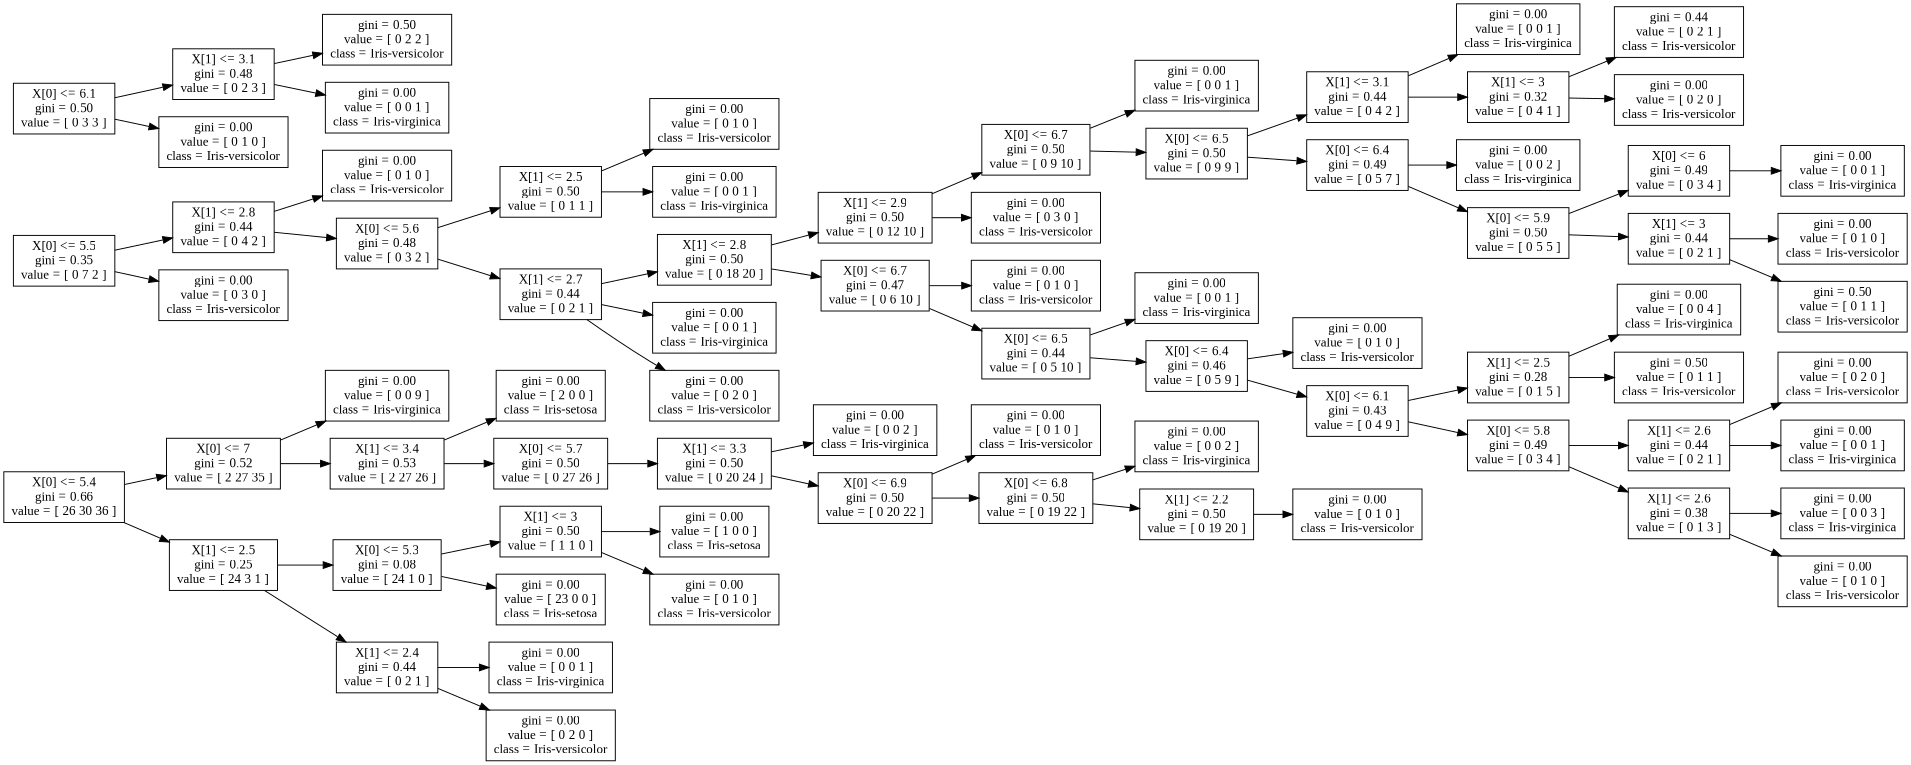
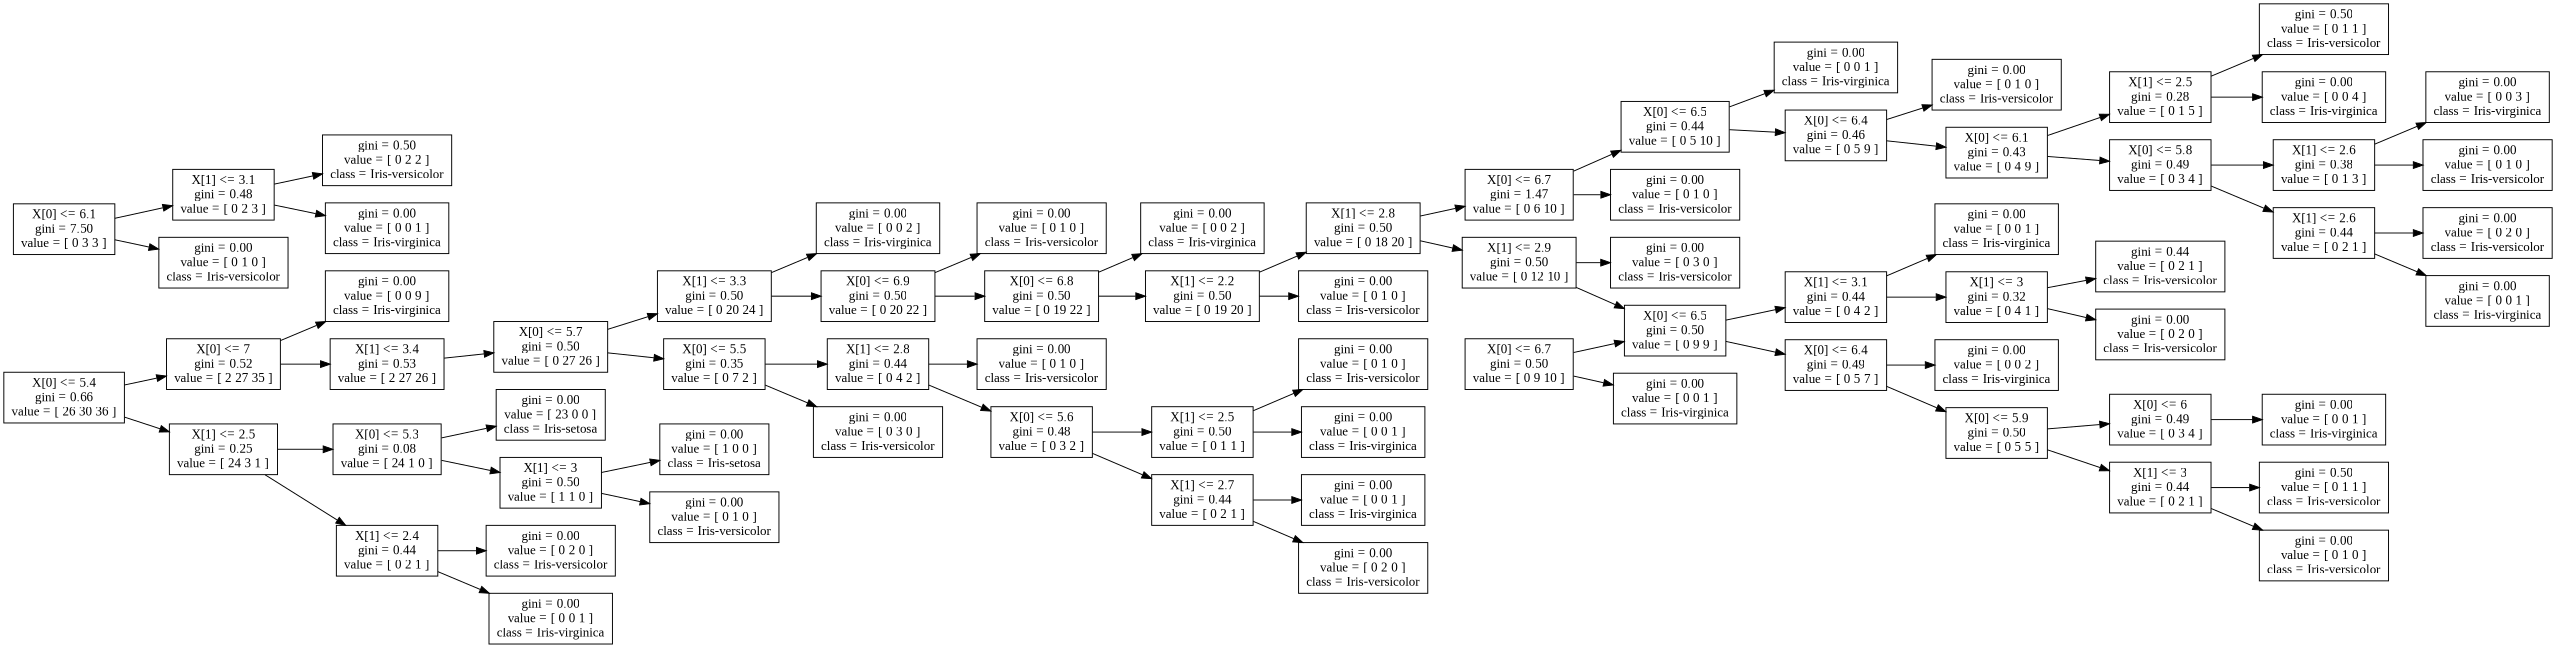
  digraph {
    fontname="Liberation Serif"
    rankdir=LR
    node [fontname="Liberation Serif" shape=box]
    edge [fontname="Liberation Serif"]
    n1 [label="X[0] <= 5.4\ngini = 0.66\nvalue = [ 26 30 36 ]"]
    n2 [label="X[0] <= 7\ngini = 0.52\nvalue = [ 2 27 35 ]"]
    n3 [label="X[1] <= 2.5\ngini = 0.25\nvalue = [ 24 3 1 ]"]
    n4 [label="gini = 0.00\nvalue = [ 0 0 9 ]\nclass = Iris-virginica"]
    n5 [label="X[1] <= 3.4\ngini = 0.53\nvalue = [ 2 27 26 ]"]
    n6 [label="X[0] <= 5.3\ngini = 0.08\nvalue = [ 24 1 0 ]"]
    n7 [label="X[1] <= 2.4\ngini = 0.44\nvalue = [ 0 2 1 ]"]
-   n8 [label="gini = 0.00\nvalue = [ 2 0 0 ]\nclass = Iris-setosa"]
    n9 [label="X[0] <= 5.7\ngini = 0.50\nvalue = [ 0 27 26 ]"]
    n10 [label="X[1] <= 3.3\ngini = 0.50\nvalue = [ 0 20 24 ]"]
    n11 [label="X[0] <= 5.5\ngini = 0.35\nvalue = [ 0 7 2 ]"]
    n12 [label="gini = 0.00\nvalue = [ 0 0 2 ]\nclass = Iris-virginica"]
    n13 [label="X[0] <= 6.9\ngini = 0.50\nvalue = [ 0 20 22 ]"]
    n14 [label="X[1] <= 2.8\ngini = 0.44\nvalue = [ 0 4 2 ]"]
    n15 [label="gini = 0.00\nvalue = [ 0 3 0 ]\nclass = Iris-versicolor"]
    n16 [label="gini = 0.00\nvalue = [ 0 1 0 ]\nclass = Iris-versicolor"]
    n17 [label="X[0] <= 6.8\ngini = 0.50\nvalue = [ 0 19 22 ]"]
    n18 [label="gini = 0.00\nvalue = [ 0 0 2 ]\nclass = Iris-virginica"]
    n19 [label="X[1] <= 2.2\ngini = 0.50\nvalue = [ 0 19 20 ]"]
    n20 [label="X[1] <= 2.8\ngini = 0.50\nvalue = [ 0 18 20 ]"]
    n21 [label="gini = 0.00\nvalue = [ 0 1 0 ]\nclass = Iris-versicolor"]
    n22 [label="X[1] <= 2.9\ngini = 0.50\nvalue = [ 0 12 10 ]"]
-   n23 [label="X[0] <= 6.7\ngini = 0.47\nvalue = [ 0 6 10 ]"]
+   n23 [label="X[0] <= 6.7\ngini = 1.47\nvalue = [ 0 6 10 ]"]
    n24 [label="X[0] <= 6.7\ngini = 0.50\nvalue = [ 0 9 10 ]"]
    n25 [label="gini = 0.00\nvalue = [ 0 3 0 ]\nclass = Iris-versicolor"]
    n26 [label="gini = 0.00\nvalue = [ 0 1 0 ]\nclass = Iris-versicolor"]
    n27 [label="X[0] <= 6.5\ngini = 0.44\nvalue = [ 0 5 10 ]"]
    n28 [label="gini = 0.00\nvalue = [ 0 0 1 ]\nclass = Iris-virginica"]
    n29 [label="X[0] <= 6.5\ngini = 0.50\nvalue = [ 0 9 9 ]"]
    n30 [label="X[1] <= 3.1\ngini = 0.44\nvalue = [ 0 4 2 ]"]
    n31 [label="X[0] <= 6.4\ngini = 0.49\nvalue = [ 0 5 7 ]"]
    n32 [label="gini = 0.00\nvalue = [ 0 0 1 ]\nclass = Iris-virginica"]
    n33 [label="X[1] <= 3\ngini = 0.32\nvalue = [ 0 4 1 ]"]
    n34 [label="gini = 0.00\nvalue = [ 0 0 2 ]\nclass = Iris-virginica"]
    n35 [label="X[0] <= 5.9\ngini = 0.50\nvalue = [ 0 5 5 ]"]
    n36 [label="gini = 0.44\nvalue = [ 0 2 1 ]\nclass = Iris-versicolor"]
    n37 [label="gini = 0.00\nvalue = [ 0 2 0 ]\nclass = Iris-versicolor"]
    n38 [label="X[0] <= 6\ngini = 0.49\nvalue = [ 0 3 4 ]"]
    n39 [label="X[1] <= 3\ngini = 0.44\nvalue = [ 0 2 1 ]"]
    n40 [label="gini = 0.00\nvalue = [ 0 0 1 ]\nclass = Iris-virginica"]
    n41 [label="gini = 0.00\nvalue = [ 0 1 0 ]\nclass = Iris-versicolor"]
    n42 [label="gini = 0.50\nvalue = [ 0 1 1 ]\nclass = Iris-versicolor"]
-   n43 [label="X[0] <= 6.1\ngini = 0.50\nvalue = [ 0 3 3 ]"]
+   n43 [label="X[0] <= 6.1\ngini = 7.50\nvalue = [ 0 3 3 ]"]
    n44 [label="X[1] <= 3.1\ngini = 0.48\nvalue = [ 0 2 3 ]"]
    n45 [label="gini = 0.00\nvalue = [ 0 1 0 ]\nclass = Iris-versicolor"]
    n46 [label="gini = 0.50\nvalue = [ 0 2 2 ]\nclass = Iris-versicolor"]
    n47 [label="gini = 0.00\nvalue = [ 0 0 1 ]\nclass = Iris-virginica"]
    n48 [label="gini = 0.00\nvalue = [ 0 0 1 ]\nclass = Iris-virginica"]
    n49 [label="X[0] <= 6.4\ngini = 0.46\nvalue = [ 0 5 9 ]"]
    n50 [label="gini = 0.00\nvalue = [ 0 1 0 ]\nclass = Iris-versicolor"]
    n51 [label="X[0] <= 6.1\ngini = 0.43\nvalue = [ 0 4 9 ]"]
    n52 [label="X[1] <= 2.5\ngini = 0.28\nvalue = [ 0 1 5 ]"]
    n53 [label="X[0] <= 5.8\ngini = 0.49\nvalue = [ 0 3 4 ]"]
    n54 [label="gini = 0.00\nvalue = [ 0 0 4 ]\nclass = Iris-virginica"]
    n55 [label="gini = 0.50\nvalue = [ 0 1 1 ]\nclass = Iris-versicolor"]
    n56 [label="X[1] <= 2.6\ngini = 0.44\nvalue = [ 0 2 1 ]"]
    n57 [label="X[1] <= 2.6\ngini = 0.38\nvalue = [ 0 1 3 ]"]
    n58 [label="gini = 0.00\nvalue = [ 0 2 0 ]\nclass = Iris-versicolor"]
    n59 [label="gini = 0.00\nvalue = [ 0 0 1 ]\nclass = Iris-virginica"]
    n60 [label="gini = 0.00\nvalue = [ 0 0 3 ]\nclass = Iris-virginica"]
    n61 [label="gini = 0.00\nvalue = [ 0 1 0 ]\nclass = Iris-versicolor"]
    n62 [label="gini = 0.00\nvalue = [ 0 1 0 ]\nclass = Iris-versicolor"]
    n63 [label="X[0] <= 5.6\ngini = 0.48\nvalue = [ 0 3 2 ]"]
    n64 [label="X[1] <= 2.5\ngini = 0.50\nvalue = [ 0 1 1 ]"]
    n65 [label="X[1] <= 2.7\ngini = 0.44\nvalue = [ 0 2 1 ]"]
    n66 [label="gini = 0.00\nvalue = [ 0 1 0 ]\nclass = Iris-versicolor"]
    n67 [label="gini = 0.00\nvalue = [ 0 0 1 ]\nclass = Iris-virginica"]
    n68 [label="gini = 0.00\nvalue = [ 0 0 1 ]\nclass = Iris-virginica"]
    n69 [label="gini = 0.00\nvalue = [ 0 2 0 ]\nclass = Iris-versicolor"]
    n70 [label="X[1] <= 3\ngini = 0.50\nvalue = [ 1 1 0 ]"]
    n71 [label="gini = 0.00\nvalue = [ 23 0 0 ]\nclass = Iris-setosa"]
    n72 [label="gini = 0.00\nvalue = [ 0 0 1 ]\nclass = Iris-virginica"]
    n73 [label="gini = 0.00\nvalue = [ 0 2 0 ]\nclass = Iris-versicolor"]
    n74 [label="gini = 0.00\nvalue = [ 1 0 0 ]\nclass = Iris-setosa"]
    n75 [label="gini = 0.00\nvalue = [ 0 1 0 ]\nclass = Iris-versicolor"]
    n1 -> n2
    n1 -> n3
    n2 -> n4
    n2 -> n5
    n3 -> n6
    n3 -> n7
-   n5 -> n8
    n5 -> n9
    n6 -> n70
    n6 -> n71
    n7 -> n72
    n7 -> n73
    n9 -> n10
+   n9 -> n11
    n10 -> n12
    n10 -> n13
    n11 -> n14
    n11 -> n15
    n13 -> n16
    n13 -> n17
    n14 -> n62
    n14 -> n63
    n17 -> n18
    n17 -> n19
-   n65 -> n20
+   n19 -> n20
    n19 -> n21
    n20 -> n22
    n20 -> n23
-   n22 -> n24
+   n22 -> n29
    n22 -> n25
    n23 -> n26
    n23 -> n27
    n24 -> n28
    n24 -> n29
    n27 -> n48
    n27 -> n49
    n29 -> n30
    n29 -> n31
    n30 -> n32
    n30 -> n33
    n31 -> n34
    n31 -> n35
    n33 -> n36
    n33 -> n37
    n35 -> n38
    n35 -> n39
    n38 -> n40
    n39 -> n41
    n39 -> n42
    n43 -> n44
    n43 -> n45
    n44 -> n46
    n44 -> n47
    n49 -> n50
    n49 -> n51
    n51 -> n52
    n51 -> n53
    n52 -> n54
    n52 -> n55
    n53 -> n56
    n53 -> n57
    n56 -> n58
    n56 -> n59
    n57 -> n60
    n57 -> n61
    n63 -> n64
    n63 -> n65
    n64 -> n66
    n64 -> n67
    n65 -> n68
    n65 -> n69
    n70 -> n74
    n70 -> n75
  }
